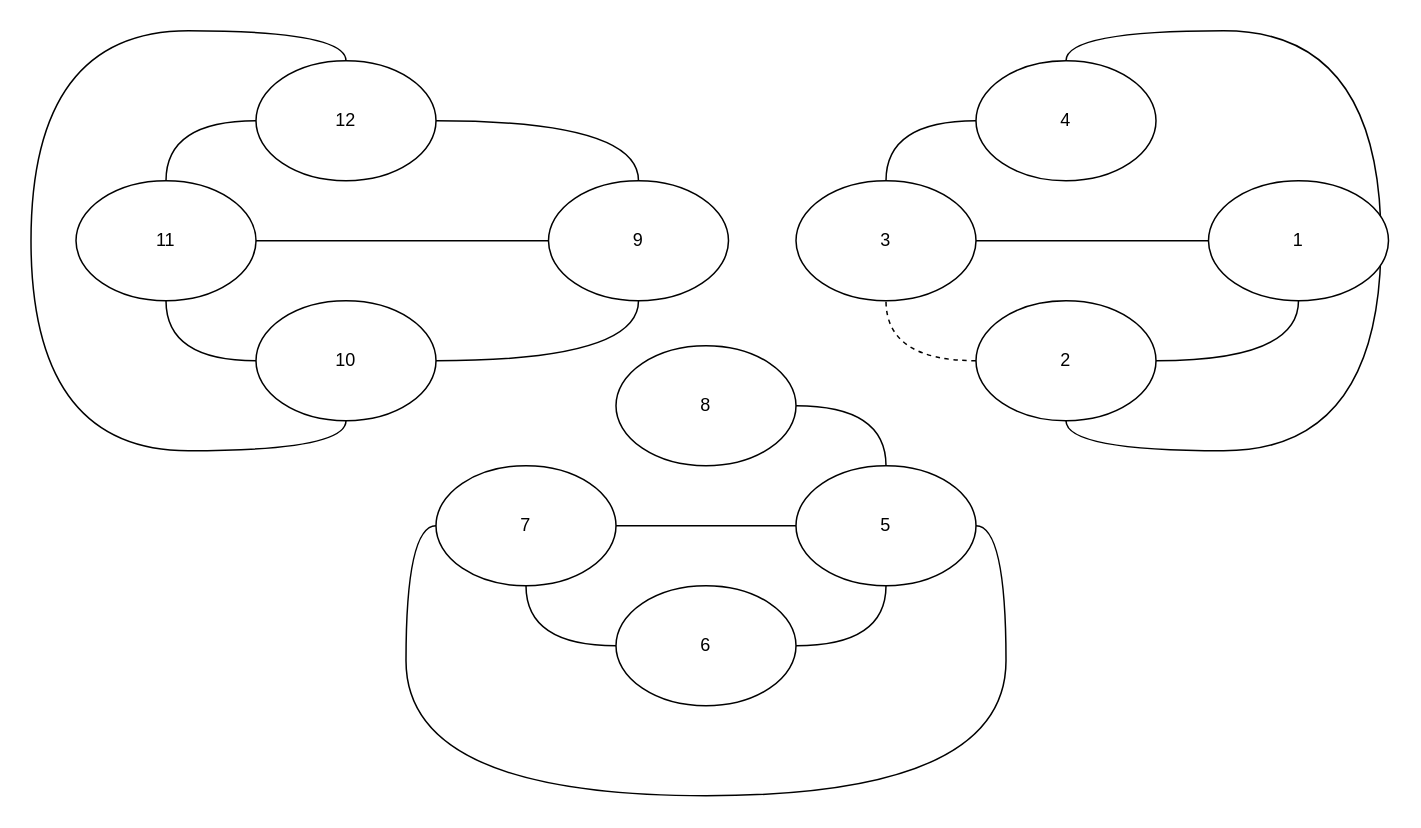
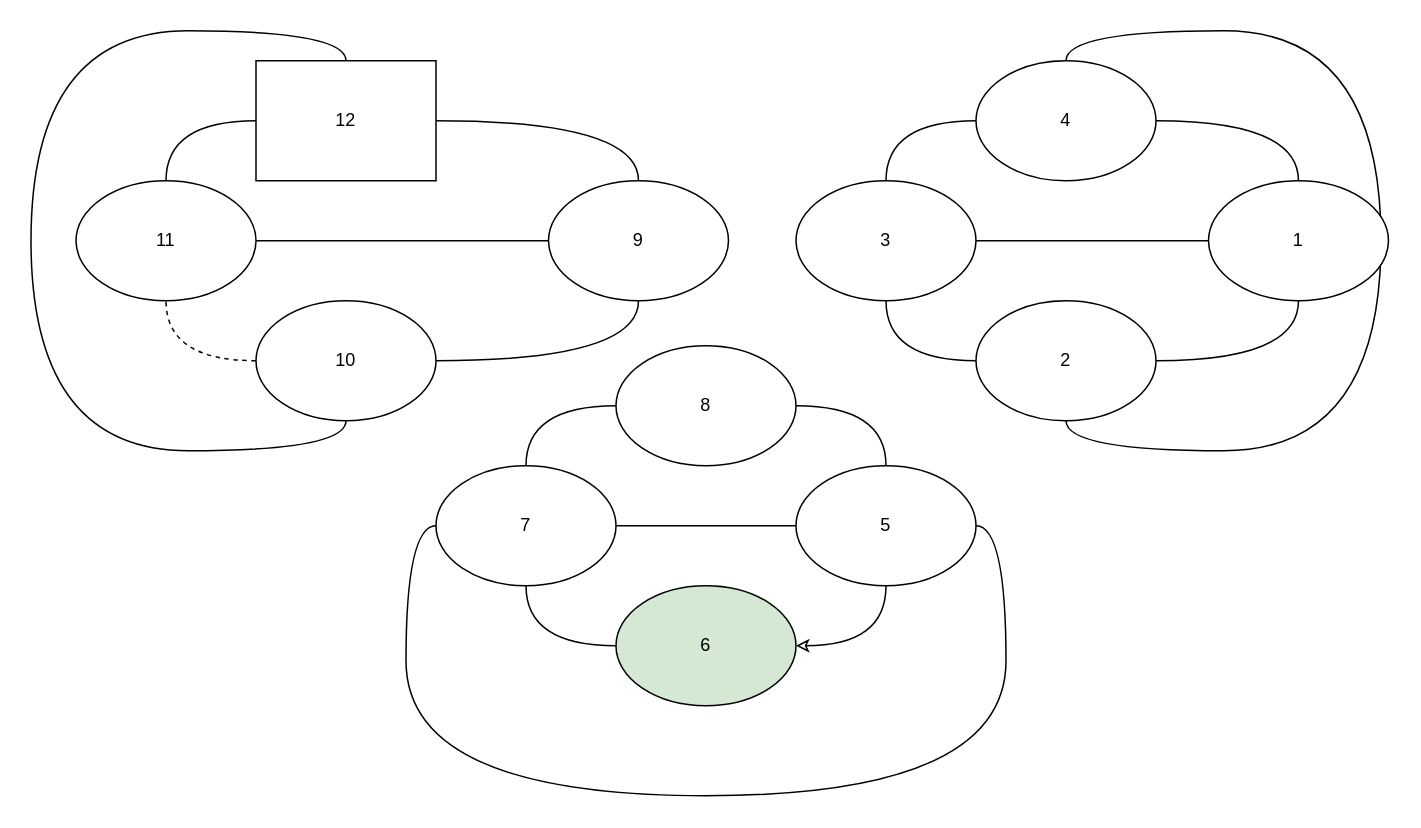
  <mxCell id="0" />
  <mxCell id="1" parent="0" />
+ <mxCell id="2" style="edgeStyle=orthogonalEdgeStyle;curved=1;rounded=0;orthogonalLoop=1;jettySize=auto;html=1;exitX=1;exitY=0.5;exitDx=0;exitDy=0;entryX=0.5;entryY=0;entryDx=0;entryDy=0;endArrow=none;endFill=0;" edge="1" parent="1" source="4" target="9"><mxGeometry relative="1" as="geometry" /></mxCell>
  <mxCell id="3" style="edgeStyle=orthogonalEdgeStyle;curved=1;rounded=0;orthogonalLoop=1;jettySize=auto;html=1;exitX=0.5;exitY=0;exitDx=0;exitDy=0;entryX=0.5;entryY=1;entryDx=0;entryDy=0;endArrow=none;endFill=0;" edge="1" parent="1" source="4" target="11"><mxGeometry relative="1" as="geometry"><Array as="points"><mxPoint x="710" y="20" /><mxPoint x="920" y="20" /><mxPoint x="920" y="300" /><mxPoint x="710" y="300" /></Array></mxGeometry></mxCell>
  <mxCell id="4" value="4" style="ellipse;whiteSpace=wrap;html=1;" vertex="1" parent="1"><mxGeometry x="650" y="40" width="120" height="80" as="geometry" /></mxCell>
  <mxCell id="5" style="edgeStyle=orthogonalEdgeStyle;curved=1;rounded=0;orthogonalLoop=1;jettySize=auto;html=1;exitX=0.5;exitY=0;exitDx=0;exitDy=0;entryX=0;entryY=0.5;entryDx=0;entryDy=0;endArrow=none;endFill=0;" edge="1" parent="1" source="7" target="4"><mxGeometry relative="1" as="geometry" /></mxCell>
  <mxCell id="6" style="edgeStyle=orthogonalEdgeStyle;curved=1;rounded=0;orthogonalLoop=1;jettySize=auto;html=1;exitX=1;exitY=0.5;exitDx=0;exitDy=0;entryX=0;entryY=0.5;entryDx=0;entryDy=0;endArrow=none;endFill=0;" edge="1" parent="1" source="7" target="9"><mxGeometry relative="1" as="geometry" /></mxCell>
  <mxCell id="7" value="3" style="ellipse;whiteSpace=wrap;html=1;" vertex="1" parent="1"><mxGeometry x="530" y="120" width="120" height="80" as="geometry" /></mxCell>
  <mxCell id="8" style="edgeStyle=orthogonalEdgeStyle;curved=1;rounded=0;orthogonalLoop=1;jettySize=auto;html=1;exitX=0.5;exitY=1;exitDx=0;exitDy=0;entryX=1;entryY=0.5;entryDx=0;entryDy=0;endArrow=none;endFill=0;" edge="1" parent="1" source="9" target="11"><mxGeometry relative="1" as="geometry" /></mxCell>
  <mxCell id="9" value="1" style="ellipse;whiteSpace=wrap;html=1;" vertex="1" parent="1"><mxGeometry x="805" y="120" width="120" height="80" as="geometry" /></mxCell>
- <mxCell id="10" style="edgeStyle=orthogonalEdgeStyle;curved=1;rounded=0;orthogonalLoop=1;jettySize=auto;html=1;exitX=0;exitY=0.5;exitDx=0;exitDy=0;entryX=0.5;entryY=1;entryDx=0;entryDy=0;endArrow=none;endFill=0;dashed=1;" edge="1" parent="1" source="11" target="7"><mxGeometry relative="1" as="geometry" /></mxCell>
+ <mxCell id="10" style="edgeStyle=orthogonalEdgeStyle;curved=1;rounded=0;orthogonalLoop=1;jettySize=auto;html=1;exitX=0;exitY=0.5;exitDx=0;exitDy=0;entryX=0.5;entryY=1;entryDx=0;entryDy=0;endArrow=none;endFill=0;" edge="1" parent="1" source="11" target="7"><mxGeometry relative="1" as="geometry" /></mxCell>
  <mxCell id="11" value="2" style="ellipse;whiteSpace=wrap;html=1;" vertex="1" parent="1"><mxGeometry x="650" y="200" width="120" height="80" as="geometry" /></mxCell>
  <mxCell id="12" style="edgeStyle=orthogonalEdgeStyle;curved=1;rounded=0;orthogonalLoop=1;jettySize=auto;html=1;exitX=1;exitY=0.5;exitDx=0;exitDy=0;entryX=0.5;entryY=0;entryDx=0;entryDy=0;endArrow=none;endFill=0;" edge="1" parent="1" source="13" target="19"><mxGeometry relative="1" as="geometry" /></mxCell>
  <mxCell id="13" value="8" style="ellipse;whiteSpace=wrap;html=1;" vertex="1" parent="1"><mxGeometry x="410" y="230" width="120" height="80" as="geometry" /></mxCell>
+ <mxCell id="14" style="edgeStyle=orthogonalEdgeStyle;curved=1;rounded=0;orthogonalLoop=1;jettySize=auto;html=1;exitX=0.5;exitY=0;exitDx=0;exitDy=0;entryX=0;entryY=0.5;entryDx=0;entryDy=0;endArrow=none;endFill=0;" edge="1" parent="1" source="17" target="13"><mxGeometry relative="1" as="geometry" /></mxCell>
  <mxCell id="15" style="edgeStyle=orthogonalEdgeStyle;curved=1;rounded=0;orthogonalLoop=1;jettySize=auto;html=1;exitX=1;exitY=0.5;exitDx=0;exitDy=0;entryX=0;entryY=0.5;entryDx=0;entryDy=0;endArrow=none;endFill=0;" edge="1" parent="1" source="17" target="19"><mxGeometry relative="1" as="geometry" /></mxCell>
  <mxCell id="16" style="edgeStyle=orthogonalEdgeStyle;curved=1;rounded=0;orthogonalLoop=1;jettySize=auto;html=1;exitX=0;exitY=0.5;exitDx=0;exitDy=0;entryX=1;entryY=0.5;entryDx=0;entryDy=0;endArrow=none;endFill=0;" edge="1" parent="1" source="17" target="19"><mxGeometry relative="1" as="geometry"><Array as="points"><mxPoint x="270" y="350" /><mxPoint x="270" y="530" /><mxPoint x="670" y="530" /><mxPoint x="670" y="350" /></Array></mxGeometry></mxCell>
  <mxCell id="17" value="7" style="ellipse;whiteSpace=wrap;html=1;" vertex="1" parent="1"><mxGeometry x="290" y="310" width="120" height="80" as="geometry" /></mxCell>
- <mxCell id="18" style="edgeStyle=orthogonalEdgeStyle;curved=1;rounded=0;orthogonalLoop=1;jettySize=auto;html=1;exitX=0.5;exitY=1;exitDx=0;exitDy=0;entryX=1;entryY=0.5;entryDx=0;entryDy=0;endArrow=none;endFill=0;" edge="1" parent="1" source="19" target="21"><mxGeometry relative="1" as="geometry" /></mxCell>
+ <mxCell id="18" style="edgeStyle=orthogonalEdgeStyle;curved=1;rounded=0;orthogonalLoop=1;jettySize=auto;html=1;exitX=0.5;exitY=1;exitDx=0;exitDy=0;entryX=1;entryY=0.5;entryDx=0;entryDy=0;endArrow=classic;endFill=0;" edge="1" parent="1" source="19" target="21"><mxGeometry relative="1" as="geometry" /></mxCell>
  <mxCell id="19" value="5" style="ellipse;whiteSpace=wrap;html=1;" vertex="1" parent="1"><mxGeometry x="530" y="310" width="120" height="80" as="geometry" /></mxCell>
  <mxCell id="20" style="edgeStyle=orthogonalEdgeStyle;curved=1;rounded=0;orthogonalLoop=1;jettySize=auto;html=1;exitX=0;exitY=0.5;exitDx=0;exitDy=0;entryX=0.5;entryY=1;entryDx=0;entryDy=0;endArrow=none;endFill=0;" edge="1" parent="1" source="21" target="17"><mxGeometry relative="1" as="geometry" /></mxCell>
- <mxCell id="21" value="6" style="ellipse;whiteSpace=wrap;html=1;" vertex="1" parent="1"><mxGeometry x="410" y="390" width="120" height="80" as="geometry" /></mxCell>
+ <mxCell id="21" value="6" style="ellipse;whiteSpace=wrap;html=1;fillColor=#d5e8d4;" vertex="1" parent="1"><mxGeometry x="410" y="390" width="120" height="80" as="geometry" /></mxCell>
  <mxCell id="22" style="edgeStyle=orthogonalEdgeStyle;curved=1;rounded=0;orthogonalLoop=1;jettySize=auto;html=1;exitX=1;exitY=0.5;exitDx=0;exitDy=0;entryX=0.5;entryY=0;entryDx=0;entryDy=0;endArrow=none;endFill=0;" edge="1" parent="1" source="24" target="29"><mxGeometry relative="1" as="geometry" /></mxCell>
  <mxCell id="23" style="edgeStyle=orthogonalEdgeStyle;curved=1;rounded=0;orthogonalLoop=1;jettySize=auto;html=1;exitX=0.5;exitY=0;exitDx=0;exitDy=0;entryX=0.5;entryY=1;entryDx=0;entryDy=0;endArrow=none;endFill=0;" edge="1" parent="1" source="24" target="31"><mxGeometry relative="1" as="geometry"><Array as="points"><mxPoint x="230" y="20" /><mxPoint x="20" y="20" /><mxPoint x="20" y="300" /><mxPoint x="230" y="300" /></Array></mxGeometry></mxCell>
- <mxCell id="24" value="12" style="ellipse;whiteSpace=wrap;html=1;" vertex="1" parent="1"><mxGeometry x="170" y="40" width="120" height="80" as="geometry" /></mxCell>
+ <mxCell id="24" value="12" style="whiteSpace=wrap;html=1;rounded=0;" vertex="1" parent="1"><mxGeometry x="170" y="40" width="120" height="80" as="geometry" /></mxCell>
  <mxCell id="25" style="edgeStyle=orthogonalEdgeStyle;curved=1;rounded=0;orthogonalLoop=1;jettySize=auto;html=1;exitX=0.5;exitY=0;exitDx=0;exitDy=0;entryX=0;entryY=0.5;entryDx=0;entryDy=0;endArrow=none;endFill=0;" edge="1" parent="1" source="27" target="24"><mxGeometry relative="1" as="geometry" /></mxCell>
  <mxCell id="26" style="edgeStyle=orthogonalEdgeStyle;curved=1;rounded=0;orthogonalLoop=1;jettySize=auto;html=1;exitX=1;exitY=0.5;exitDx=0;exitDy=0;entryX=0;entryY=0.5;entryDx=0;entryDy=0;endArrow=none;endFill=0;" edge="1" parent="1" source="27" target="29"><mxGeometry relative="1" as="geometry" /></mxCell>
  <mxCell id="27" value="11" style="ellipse;whiteSpace=wrap;html=1;" vertex="1" parent="1"><mxGeometry x="50" y="120" width="120" height="80" as="geometry" /></mxCell>
  <mxCell id="28" style="edgeStyle=orthogonalEdgeStyle;curved=1;rounded=0;orthogonalLoop=1;jettySize=auto;html=1;exitX=0.5;exitY=1;exitDx=0;exitDy=0;entryX=1;entryY=0.5;entryDx=0;entryDy=0;endArrow=none;endFill=0;" edge="1" parent="1" source="29" target="31"><mxGeometry relative="1" as="geometry" /></mxCell>
  <mxCell id="29" value="9" style="ellipse;whiteSpace=wrap;html=1;" vertex="1" parent="1"><mxGeometry x="365" y="120" width="120" height="80" as="geometry" /></mxCell>
- <mxCell id="30" style="edgeStyle=orthogonalEdgeStyle;curved=1;rounded=0;orthogonalLoop=1;jettySize=auto;html=1;exitX=0;exitY=0.5;exitDx=0;exitDy=0;entryX=0.5;entryY=1;entryDx=0;entryDy=0;endArrow=none;endFill=0;" edge="1" parent="1" source="31" target="27"><mxGeometry relative="1" as="geometry" /></mxCell>
+ <mxCell id="30" style="edgeStyle=orthogonalEdgeStyle;curved=1;rounded=0;orthogonalLoop=1;jettySize=auto;html=1;exitX=0;exitY=0.5;exitDx=0;exitDy=0;entryX=0.5;entryY=1;entryDx=0;entryDy=0;endArrow=none;endFill=0;dashed=1;" edge="1" parent="1" source="31" target="27"><mxGeometry relative="1" as="geometry" /></mxCell>
  <mxCell id="31" value="10" style="ellipse;whiteSpace=wrap;html=1;" vertex="1" parent="1"><mxGeometry x="170" y="200" width="120" height="80" as="geometry" /></mxCell>
